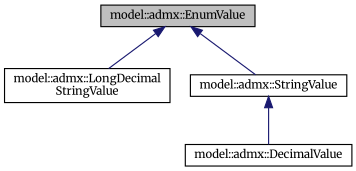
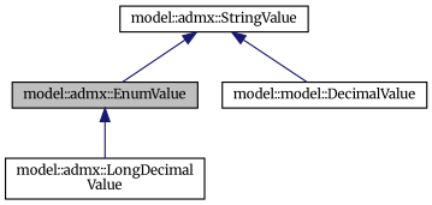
  digraph {
    fontname=Merriweather
    node [color=black fillcolor=white fontname=Merriweather fontsize=10 shape=record style=filled]
    edge [color=midnightblue dir=back fontname=Merriweather fontsize=10 labelfontname=Helvetica labelfontsize=10 style=solid]
    n1 [fillcolor=grey75 fontcolor=black height=0.2 label="model::admx::EnumValue" width=0.4]
-   n2 [height=0.2 label="model::admx::LongDecimal\lStringValue" width=0.4]
+   n2 [height=0.2 label="model::admx::LongDecimal\lValue" width=0.4]
    n3 [height=0.2 label="model::admx::StringValue" width=0.4]
-   n4 [height=0.2 label="model::admx::DecimalValue" width=0.4]
+   n4 [height=0.2 label="model::model::DecimalValue" width=0.4]
    n1 -> n2
-   n1 -> n3
+   n3 -> n1
    n3 -> n4
  }
